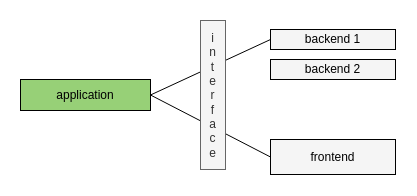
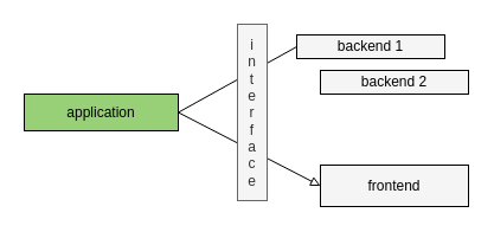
  <mxCell id="0" />
  <mxCell id="1" parent="0" />
  <mxCell id="2" value="" style="endArrow=none;html=1;rounded=0;fontFamily=Helvetica;fontSize=12;fontColor=#000000;exitX=1;exitY=0.5;exitDx=0;exitDy=0;entryX=0;entryY=0.5;entryDx=0;entryDy=0;endFill=0;" edge="1" parent="1" source="3" target="4"><mxGeometry width="50" height="50" relative="1" as="geometry"><mxPoint x="229.8" y="178" as="sourcePoint" /><mxPoint x="229.8" y="206" as="targetPoint" /></mxGeometry></mxCell>
  <mxCell id="3" value="application" style="rounded=0;whiteSpace=wrap;html=1;fillColor=#97D077;" vertex="1" parent="1"><mxGeometry x="20" y="79" width="130" height="31" as="geometry" /></mxCell>
- <mxCell id="4" value="backend 1" style="text;html=1;align=center;verticalAlign=middle;whiteSpace=wrap;rounded=0;strokeColor=#000000;fillColor=#F5F5F5;fontStyle=0;" vertex="1" parent="1"><mxGeometry x="270" y="29" width="125" height="20" as="geometry" /></mxCell>
+ <mxCell id="4" value="backend 1" style="text;html=1;align=center;verticalAlign=middle;whiteSpace=wrap;rounded=0;strokeColor=#000000;fillColor=#F5F5F5;fontStyle=0;" vertex="1" parent="1"><mxGeometry x="250" y="29" width="125" height="20" as="geometry" /></mxCell>
  <mxCell id="5" value="backend 2" style="text;html=1;align=center;verticalAlign=middle;whiteSpace=wrap;rounded=0;strokeColor=#000000;fillColor=#F5F5F5;fontStyle=0;" vertex="1" parent="1"><mxGeometry x="270" y="59" width="125" height="20" as="geometry" /></mxCell>
  <mxCell id="6" value="frontend" style="text;html=1;align=center;verticalAlign=middle;whiteSpace=wrap;rounded=0;strokeColor=#000000;fillColor=#F5F5F5;fontStyle=0;" vertex="1" parent="1"><mxGeometry x="270" y="139" width="125" height="35" as="geometry" /></mxCell>
- <mxCell id="7" value="" style="endArrow=none;html=1;rounded=0;fontFamily=Helvetica;fontSize=12;fontColor=#000000;exitX=1;exitY=0.5;exitDx=0;exitDy=0;entryX=0;entryY=0.5;entryDx=0;entryDy=0;endFill=0;" edge="1" parent="1" source="3" target="6"><mxGeometry width="50" height="50" relative="1" as="geometry"><mxPoint x="160" y="104.5" as="sourcePoint" /><mxPoint x="280" y="49" as="targetPoint" /></mxGeometry></mxCell>
+ <mxCell id="7" value="" style="endArrow=block;html=1;rounded=0;fontFamily=Helvetica;fontSize=12;fontColor=#000000;exitX=1;exitY=0.5;exitDx=0;exitDy=0;entryX=0;entryY=0.5;entryDx=0;entryDy=0;endFill=0;" edge="1" parent="1" source="3" target="6"><mxGeometry width="50" height="50" relative="1" as="geometry"><mxPoint x="160" y="104.5" as="sourcePoint" /><mxPoint x="280" y="49" as="targetPoint" /></mxGeometry></mxCell>
  <mxCell id="8" value="&lt;div&gt;i&lt;/div&gt;&lt;div&gt;n&lt;/div&gt;&lt;div&gt;t&lt;/div&gt;&lt;div&gt;e&lt;/div&gt;&lt;div&gt;r&lt;/div&gt;&lt;div&gt;f&lt;/div&gt;&lt;div&gt;a&lt;/div&gt;&lt;div&gt;c&lt;/div&gt;&lt;div&gt;e&lt;br&gt;&lt;/div&gt;" style="rounded=0;whiteSpace=wrap;html=1;fillColor=#f5f5f5;fontColor=#333333;strokeColor=#666666;rotation=0;" vertex="1" parent="1"><mxGeometry x="200" y="20" width="25" height="149" as="geometry" /></mxCell>
